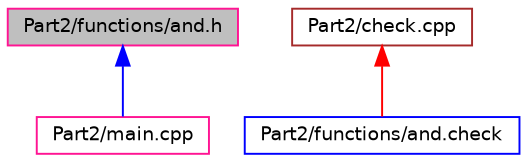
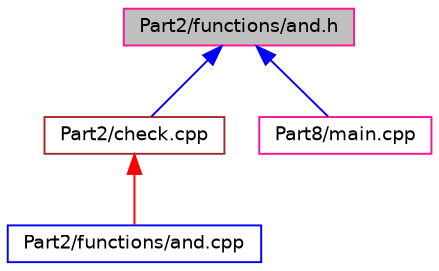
  digraph {
    node [color=deeppink fillcolor=white fontname=Helvetica fontsize=10 shape=record style=filled]
    edge [color=blue dir=back fontname=Helvetica fontsize=10 labelfontname=Helvetica labelfontsize=10 style=solid]
    n1 [fillcolor=grey75 fontcolor=black height=0.2 label="Part2/functions/and.h" width=0.4]
    n2 [color=brown height=0.2 label="Part2/check.cpp" width=0.4]
-   n3 [height=0.2 label="Part2/main.cpp" width=0.4]
-   n4 [color=blue height=0.2 label="Part2/functions/and.check" width=0.4]
+   n3 [height=0.2 label="Part8/main.cpp" width=0.4]
+   n4 [color=blue height=0.2 label="Part2/functions/and.cpp" width=0.4]
+   n1 -> n2
    n1 -> n3
    n2 -> n4 [color=red]
  }
